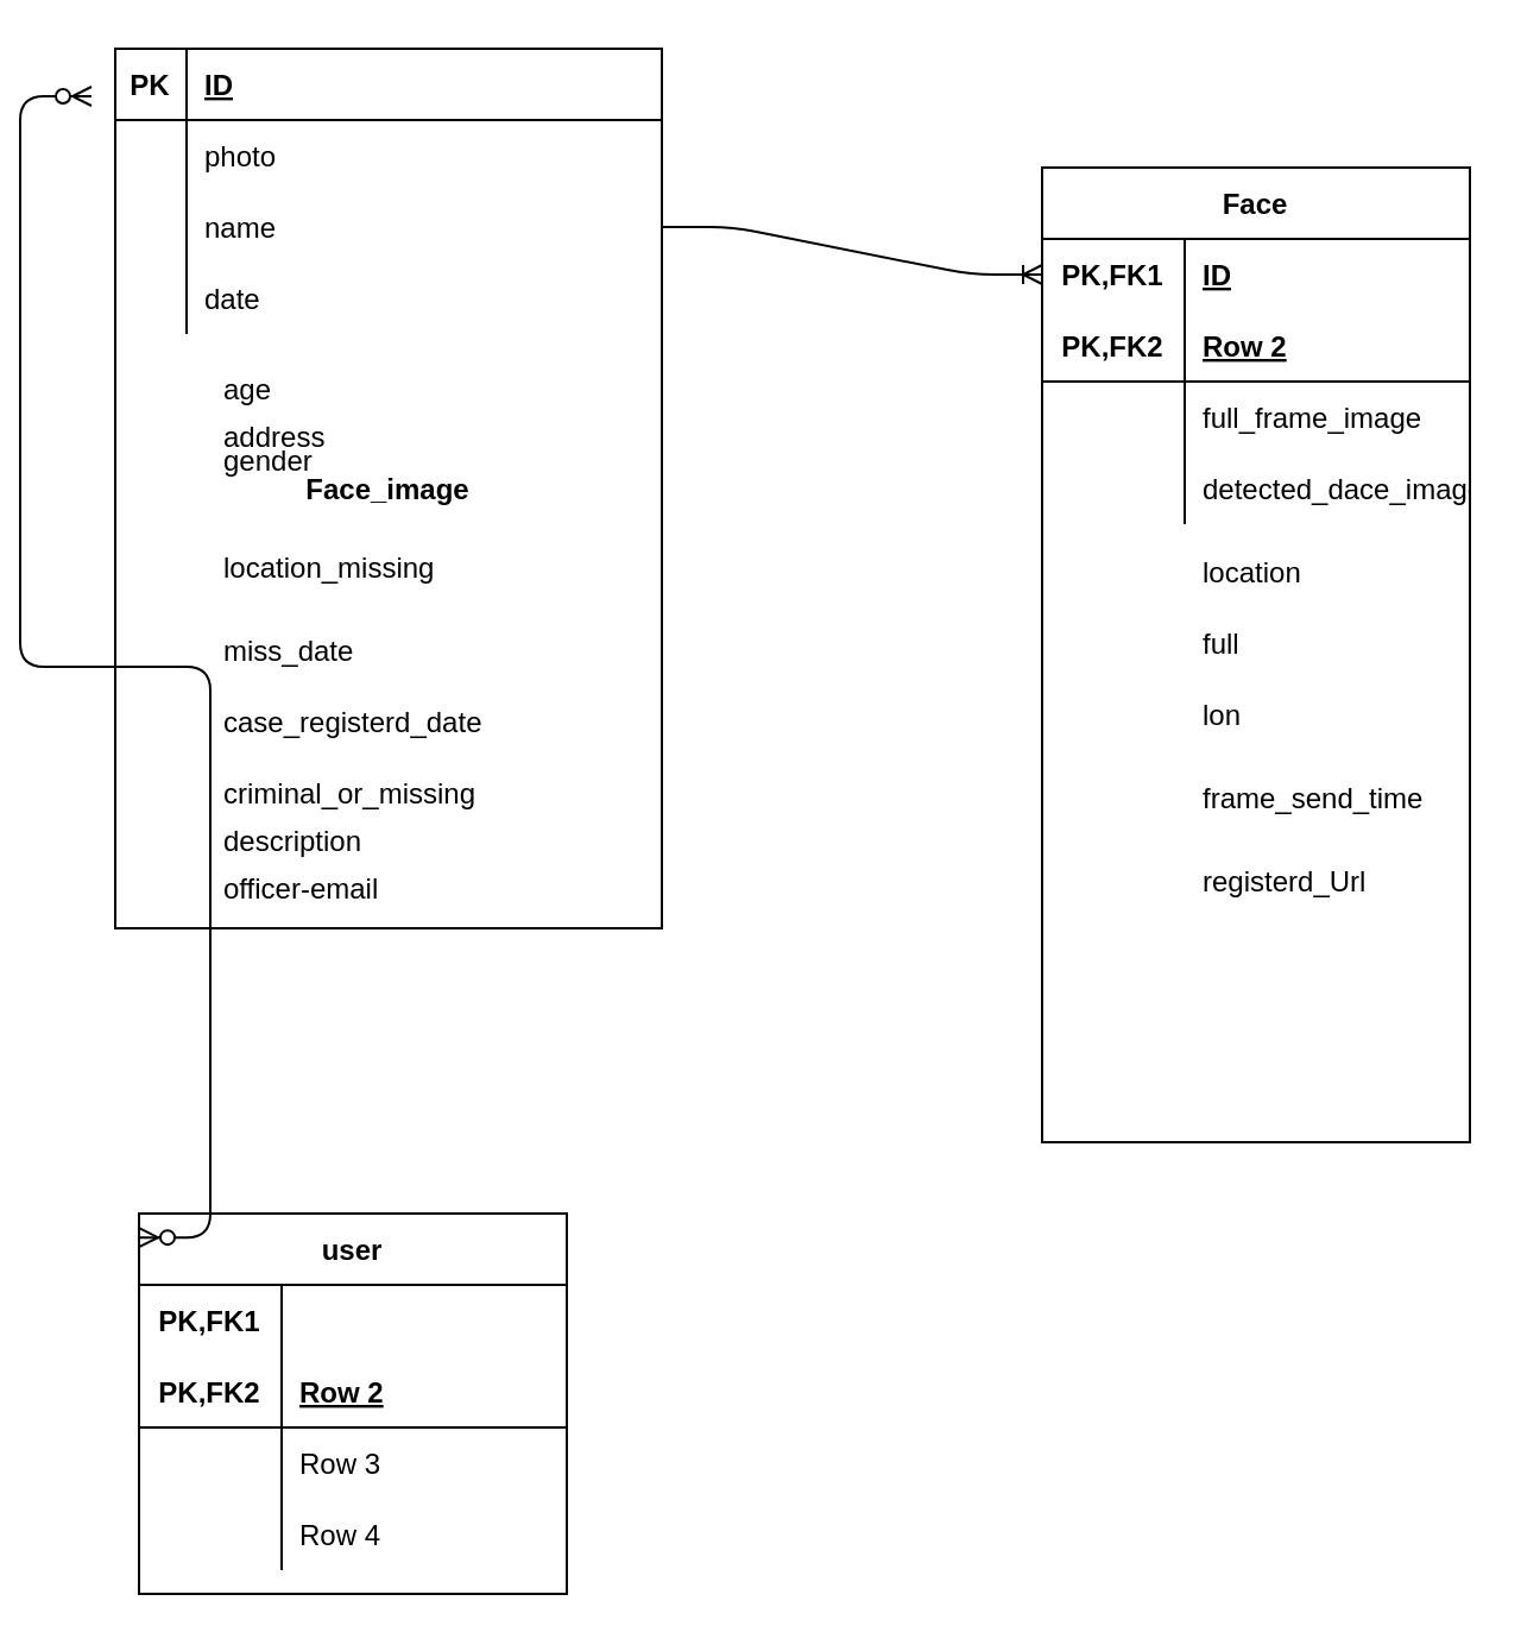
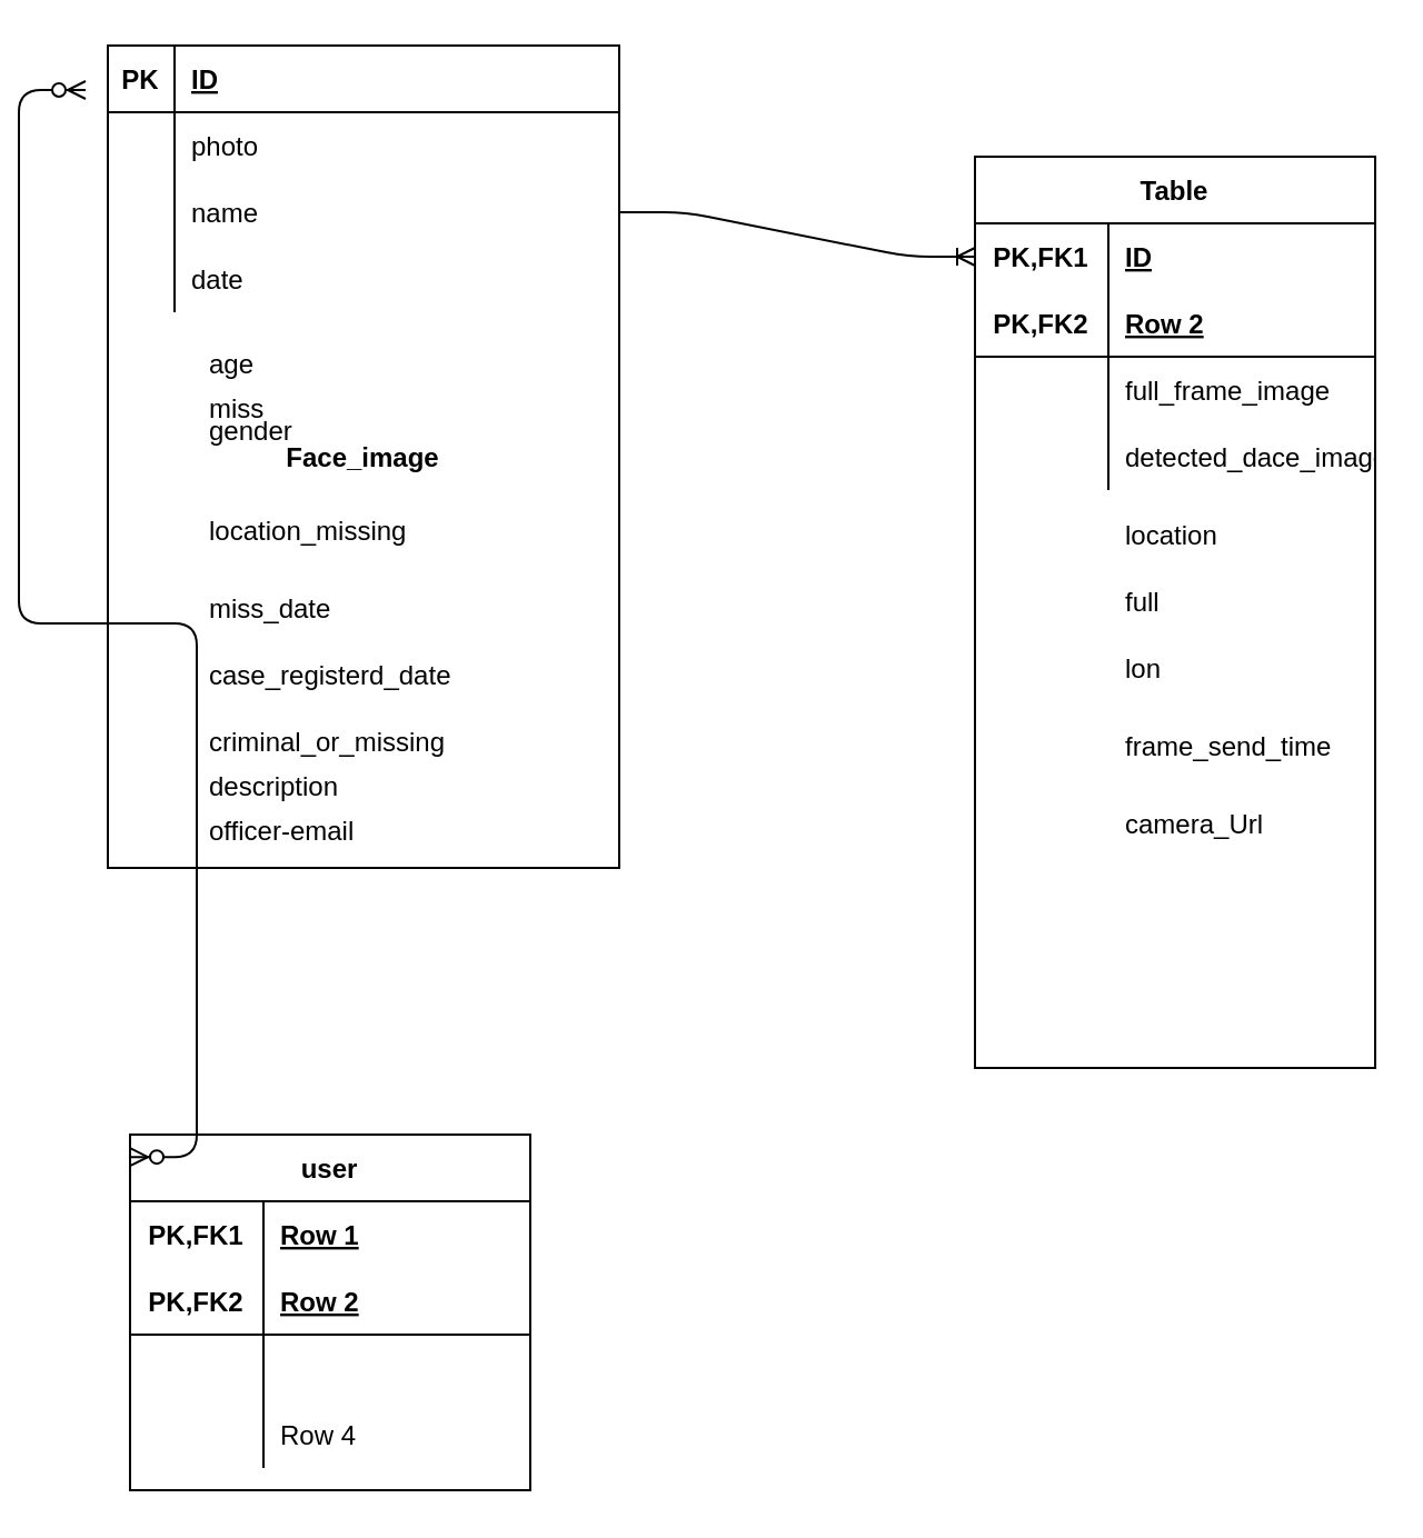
  <mxCell id="0" />
  <mxCell id="1" parent="0" />
  <mxCell id="2" value="Face_image" style="shape=table;startSize=0;container=1;collapsible=1;childLayout=tableLayout;fixedRows=1;rowLines=0;fontStyle=1;align=center;resizeLast=1;" vertex="1" parent="1"><mxGeometry x="30" y="20" width="230" height="370" as="geometry" /></mxCell>
  <mxCell id="3" value="" style="shape=partialRectangle;collapsible=0;dropTarget=0;pointerEvents=0;fillColor=none;top=0;left=0;bottom=1;right=0;points=[[0,0.5],[1,0.5]];portConstraint=eastwest;" vertex="1" parent="2"><mxGeometry width="230" height="30" as="geometry" /></mxCell>
  <mxCell id="4" value="PK" style="shape=partialRectangle;connectable=0;fillColor=none;top=0;left=0;bottom=0;right=0;fontStyle=1;overflow=hidden;" vertex="1" parent="3"><mxGeometry width="30" height="30" as="geometry" /></mxCell>
  <mxCell id="5" value="ID" style="shape=partialRectangle;connectable=0;fillColor=none;top=0;left=0;bottom=0;right=0;align=left;spacingLeft=6;fontStyle=5;overflow=hidden;" vertex="1" parent="3"><mxGeometry x="30" width="200" height="30" as="geometry" /></mxCell>
  <mxCell id="6" value="" style="shape=partialRectangle;collapsible=0;dropTarget=0;pointerEvents=0;fillColor=none;top=0;left=0;bottom=0;right=0;points=[[0,0.5],[1,0.5]];portConstraint=eastwest;" vertex="1" parent="2"><mxGeometry y="30" width="230" height="30" as="geometry" /></mxCell>
  <mxCell id="7" value="" style="shape=partialRectangle;connectable=0;fillColor=none;top=0;left=0;bottom=0;right=0;editable=1;overflow=hidden;" vertex="1" parent="6"><mxGeometry width="30" height="30" as="geometry" /></mxCell>
  <mxCell id="8" value="photo" style="shape=partialRectangle;connectable=0;fillColor=none;top=0;left=0;bottom=0;right=0;align=left;spacingLeft=6;overflow=hidden;" vertex="1" parent="6"><mxGeometry x="30" width="200" height="30" as="geometry" /></mxCell>
  <mxCell id="9" value="" style="shape=partialRectangle;collapsible=0;dropTarget=0;pointerEvents=0;fillColor=none;top=0;left=0;bottom=0;right=0;points=[[0,0.5],[1,0.5]];portConstraint=eastwest;" vertex="1" parent="2"><mxGeometry y="60" width="230" height="30" as="geometry" /></mxCell>
  <mxCell id="10" value="" style="shape=partialRectangle;connectable=0;fillColor=none;top=0;left=0;bottom=0;right=0;editable=1;overflow=hidden;" vertex="1" parent="9"><mxGeometry width="30" height="30" as="geometry" /></mxCell>
  <mxCell id="11" value="name" style="shape=partialRectangle;connectable=0;fillColor=none;top=0;left=0;bottom=0;right=0;align=left;spacingLeft=6;overflow=hidden;" vertex="1" parent="9"><mxGeometry x="30" width="200" height="30" as="geometry" /></mxCell>
  <mxCell id="12" value="" style="shape=partialRectangle;collapsible=0;dropTarget=0;pointerEvents=0;fillColor=none;top=0;left=0;bottom=0;right=0;points=[[0,0.5],[1,0.5]];portConstraint=eastwest;" vertex="1" parent="2"><mxGeometry y="90" width="230" height="30" as="geometry" /></mxCell>
  <mxCell id="13" value="" style="shape=partialRectangle;connectable=0;fillColor=none;top=0;left=0;bottom=0;right=0;editable=1;overflow=hidden;" vertex="1" parent="12"><mxGeometry width="30" height="30" as="geometry" /></mxCell>
  <mxCell id="14" value="date" style="shape=partialRectangle;connectable=0;fillColor=none;top=0;left=0;bottom=0;right=0;align=left;spacingLeft=6;overflow=hidden;" vertex="1" parent="12"><mxGeometry x="30" width="200" height="30" as="geometry" /></mxCell>
  <mxCell id="15" value="age" style="text;strokeColor=none;fillColor=none;spacingLeft=4;spacingRight=4;overflow=hidden;rotatable=0;points=[[0,0.5],[1,0.5]];portConstraint=eastwest;fontSize=12;" vertex="1" parent="1"><mxGeometry x="70" y="150" width="150" height="30" as="geometry" /></mxCell>
  <mxCell id="16" value="criminal_or_missing" style="text;strokeColor=none;fillColor=none;spacingLeft=4;spacingRight=4;overflow=hidden;rotatable=0;points=[[0,0.5],[1,0.5]];portConstraint=eastwest;fontSize=12;" vertex="1" parent="1"><mxGeometry x="70" y="320" width="150" height="30" as="geometry" /></mxCell>
  <mxCell id="17" value="description" style="text;strokeColor=none;fillColor=none;spacingLeft=4;spacingRight=4;overflow=hidden;rotatable=0;points=[[0,0.5],[1,0.5]];portConstraint=eastwest;fontSize=12;" vertex="1" parent="1"><mxGeometry x="70" y="340" width="150" height="30" as="geometry" /></mxCell>
  <mxCell id="18" value="gender" style="text;strokeColor=none;fillColor=none;spacingLeft=4;spacingRight=4;overflow=hidden;rotatable=0;points=[[0,0.5],[1,0.5]];portConstraint=eastwest;fontSize=12;" vertex="1" parent="1"><mxGeometry x="70" y="180" width="150" height="30" as="geometry" /></mxCell>
  <mxCell id="19" value="miss_date" style="text;strokeColor=none;fillColor=none;spacingLeft=4;spacingRight=4;overflow=hidden;rotatable=0;points=[[0,0.5],[1,0.5]];portConstraint=eastwest;fontSize=12;" vertex="1" parent="1"><mxGeometry x="70" y="260" width="150" height="30" as="geometry" /></mxCell>
  <mxCell id="20" value="case_registerd_date" style="text;strokeColor=none;fillColor=none;spacingLeft=4;spacingRight=4;overflow=hidden;rotatable=0;points=[[0,0.5],[1,0.5]];portConstraint=eastwest;fontSize=12;" vertex="1" parent="1"><mxGeometry x="70" y="290" width="150" height="30" as="geometry" /></mxCell>
- <mxCell id="21" value="address" style="text;strokeColor=none;fillColor=none;spacingLeft=4;spacingRight=4;overflow=hidden;rotatable=0;points=[[0,0.5],[1,0.5]];portConstraint=eastwest;fontSize=12;" vertex="1" parent="1"><mxGeometry x="70" y="170" width="150" height="20" as="geometry" /></mxCell>
+ <mxCell id="21" value="miss" style="text;strokeColor=none;fillColor=none;spacingLeft=4;spacingRight=4;overflow=hidden;rotatable=0;points=[[0,0.5],[1,0.5]];portConstraint=eastwest;fontSize=12;" vertex="1" parent="1"><mxGeometry x="70" y="170" width="150" height="20" as="geometry" /></mxCell>
  <mxCell id="22" value="location_missing" style="text;strokeColor=none;fillColor=none;spacingLeft=4;spacingRight=4;overflow=hidden;rotatable=0;points=[[0,0.5],[1,0.5]];portConstraint=eastwest;fontSize=12;" vertex="1" parent="1"><mxGeometry x="70" y="225" width="150" height="30" as="geometry" /></mxCell>
- <mxCell id="23" value="Face" style="shape=table;startSize=30;container=1;collapsible=1;childLayout=tableLayout;fixedRows=1;rowLines=0;fontStyle=1;align=center;resizeLast=1;" vertex="1" parent="1"><mxGeometry x="420" y="70" width="180" height="410" as="geometry" /></mxCell>
+ <mxCell id="23" value="Table" style="shape=table;startSize=30;container=1;collapsible=1;childLayout=tableLayout;fixedRows=1;rowLines=0;fontStyle=1;align=center;resizeLast=1;" vertex="1" parent="1"><mxGeometry x="420" y="70" width="180" height="410" as="geometry" /></mxCell>
  <mxCell id="24" value="" style="shape=partialRectangle;collapsible=0;dropTarget=0;pointerEvents=0;fillColor=none;top=0;left=0;bottom=0;right=0;points=[[0,0.5],[1,0.5]];portConstraint=eastwest;" vertex="1" parent="23"><mxGeometry y="30" width="180" height="30" as="geometry" /></mxCell>
  <mxCell id="25" value="PK,FK1" style="shape=partialRectangle;connectable=0;fillColor=none;top=0;left=0;bottom=0;right=0;fontStyle=1;overflow=hidden;" vertex="1" parent="24"><mxGeometry width="60" height="30" as="geometry" /></mxCell>
  <mxCell id="26" value="ID" style="shape=partialRectangle;connectable=0;fillColor=none;top=0;left=0;bottom=0;right=0;align=left;spacingLeft=6;fontStyle=5;overflow=hidden;" vertex="1" parent="24"><mxGeometry x="60" width="120" height="30" as="geometry" /></mxCell>
  <mxCell id="27" value="" style="shape=partialRectangle;collapsible=0;dropTarget=0;pointerEvents=0;fillColor=none;top=0;left=0;bottom=1;right=0;points=[[0,0.5],[1,0.5]];portConstraint=eastwest;" vertex="1" parent="23"><mxGeometry y="60" width="180" height="30" as="geometry" /></mxCell>
  <mxCell id="28" value="PK,FK2" style="shape=partialRectangle;connectable=0;fillColor=none;top=0;left=0;bottom=0;right=0;fontStyle=1;overflow=hidden;" vertex="1" parent="27"><mxGeometry width="60" height="30" as="geometry" /></mxCell>
  <mxCell id="29" value="Row 2" style="shape=partialRectangle;connectable=0;fillColor=none;top=0;left=0;bottom=0;right=0;align=left;spacingLeft=6;fontStyle=5;overflow=hidden;" vertex="1" parent="27"><mxGeometry x="60" width="120" height="30" as="geometry" /></mxCell>
  <mxCell id="30" value="" style="shape=partialRectangle;collapsible=0;dropTarget=0;pointerEvents=0;fillColor=none;top=0;left=0;bottom=0;right=0;points=[[0,0.5],[1,0.5]];portConstraint=eastwest;" vertex="1" parent="23"><mxGeometry y="90" width="180" height="30" as="geometry" /></mxCell>
  <mxCell id="31" value="" style="shape=partialRectangle;connectable=0;fillColor=none;top=0;left=0;bottom=0;right=0;editable=1;overflow=hidden;" vertex="1" parent="30"><mxGeometry width="60" height="30" as="geometry" /></mxCell>
  <mxCell id="32" value="full_frame_image" style="shape=partialRectangle;connectable=0;fillColor=none;top=0;left=0;bottom=0;right=0;align=left;spacingLeft=6;overflow=hidden;" vertex="1" parent="30"><mxGeometry x="60" width="120" height="30" as="geometry" /></mxCell>
  <mxCell id="33" value="" style="shape=partialRectangle;collapsible=0;dropTarget=0;pointerEvents=0;fillColor=none;top=0;left=0;bottom=0;right=0;points=[[0,0.5],[1,0.5]];portConstraint=eastwest;" vertex="1" parent="23"><mxGeometry y="120" width="180" height="30" as="geometry" /></mxCell>
  <mxCell id="34" value="" style="shape=partialRectangle;connectable=0;fillColor=none;top=0;left=0;bottom=0;right=0;editable=1;overflow=hidden;" vertex="1" parent="33"><mxGeometry width="60" height="30" as="geometry" /></mxCell>
  <mxCell id="35" value="detected_dace_image" style="shape=partialRectangle;connectable=0;fillColor=none;top=0;left=0;bottom=0;right=0;align=left;spacingLeft=6;overflow=hidden;" vertex="1" parent="33"><mxGeometry x="60" width="120" height="30" as="geometry" /></mxCell>
  <mxCell id="36" value="" style="shape=partialRectangle;collapsible=0;dropTarget=0;pointerEvents=0;fillColor=none;top=0;left=0;bottom=0;right=0;points=[[0,0.5],[1,0.5]];portConstraint=eastwest;" vertex="1" parent="1"><mxGeometry x="420" y="220" width="180" height="40" as="geometry" /></mxCell>
  <mxCell id="37" value="" style="shape=partialRectangle;connectable=0;fillColor=none;top=0;left=0;bottom=0;right=0;editable=1;overflow=hidden;" vertex="1" parent="36"><mxGeometry width="60" height="40" as="geometry" /></mxCell>
  <mxCell id="38" value="location" style="shape=partialRectangle;connectable=0;fillColor=none;top=0;left=0;bottom=0;right=0;align=left;spacingLeft=6;overflow=hidden;" vertex="1" parent="36"><mxGeometry x="60" width="120" height="40" as="geometry" /></mxCell>
  <mxCell id="39" value="" style="shape=partialRectangle;collapsible=0;dropTarget=0;pointerEvents=0;fillColor=none;top=0;left=0;bottom=0;right=0;points=[[0,0.5],[1,0.5]];portConstraint=eastwest;" vertex="1" parent="1"><mxGeometry x="420" y="250" width="180" height="40" as="geometry" /></mxCell>
  <mxCell id="40" value="" style="shape=partialRectangle;connectable=0;fillColor=none;top=0;left=0;bottom=0;right=0;editable=1;overflow=hidden;" vertex="1" parent="39"><mxGeometry width="60" height="40" as="geometry" /></mxCell>
  <mxCell id="41" value="full" style="shape=partialRectangle;connectable=0;fillColor=none;top=0;left=0;bottom=0;right=0;align=left;spacingLeft=6;overflow=hidden;" vertex="1" parent="39"><mxGeometry x="60" width="120" height="40" as="geometry" /></mxCell>
  <mxCell id="42" value="" style="shape=partialRectangle;collapsible=0;dropTarget=0;pointerEvents=0;fillColor=none;top=0;left=0;bottom=0;right=0;points=[[0,0.5],[1,0.5]];portConstraint=eastwest;" vertex="1" parent="1"><mxGeometry x="420" y="280" width="180" height="40" as="geometry" /></mxCell>
  <mxCell id="43" value="" style="shape=partialRectangle;connectable=0;fillColor=none;top=0;left=0;bottom=0;right=0;editable=1;overflow=hidden;" vertex="1" parent="42"><mxGeometry width="60" height="40" as="geometry" /></mxCell>
  <mxCell id="44" value="lon" style="shape=partialRectangle;connectable=0;fillColor=none;top=0;left=0;bottom=0;right=0;align=left;spacingLeft=6;overflow=hidden;" vertex="1" parent="42"><mxGeometry x="60" width="120" height="40" as="geometry" /></mxCell>
  <mxCell id="45" value="" style="shape=partialRectangle;collapsible=0;dropTarget=0;pointerEvents=0;fillColor=none;top=0;left=0;bottom=0;right=0;points=[[0,0.5],[1,0.5]];portConstraint=eastwest;" vertex="1" parent="1"><mxGeometry x="420" y="315" width="180" height="40" as="geometry" /></mxCell>
  <mxCell id="46" value="" style="shape=partialRectangle;connectable=0;fillColor=none;top=0;left=0;bottom=0;right=0;editable=1;overflow=hidden;" vertex="1" parent="45"><mxGeometry width="60" height="40" as="geometry" /></mxCell>
  <mxCell id="47" value="frame_send_time" style="shape=partialRectangle;connectable=0;fillColor=none;top=0;left=0;bottom=0;right=0;align=left;spacingLeft=6;overflow=hidden;" vertex="1" parent="45"><mxGeometry x="60" width="120" height="40" as="geometry" /></mxCell>
  <mxCell id="48" value="officer-email" style="text;strokeColor=none;fillColor=none;spacingLeft=4;spacingRight=4;overflow=hidden;rotatable=0;points=[[0,0.5],[1,0.5]];portConstraint=eastwest;fontSize=12;" vertex="1" parent="1"><mxGeometry x="70" y="360" width="150" height="30" as="geometry" /></mxCell>
  <mxCell id="49" value="" style="edgeStyle=entityRelationEdgeStyle;fontSize=12;html=1;endArrow=ERoneToMany;entryX=0;entryY=0.5;entryDx=0;entryDy=0;exitX=1;exitY=0.5;exitDx=0;exitDy=0;" edge="1" parent="1" source="9" target="24"><mxGeometry width="100" height="100" relative="1" as="geometry"><mxPoint x="80" y="250" as="sourcePoint" /><mxPoint x="180" y="150" as="targetPoint" /></mxGeometry></mxCell>
  <mxCell id="50" value="" style="shape=partialRectangle;collapsible=0;dropTarget=0;pointerEvents=0;fillColor=none;top=0;left=0;bottom=0;right=0;points=[[0,0.5],[1,0.5]];portConstraint=eastwest;" vertex="1" parent="1"><mxGeometry x="420" y="350" width="180" height="40" as="geometry" /></mxCell>
  <mxCell id="51" value="" style="shape=partialRectangle;connectable=0;fillColor=none;top=0;left=0;bottom=0;right=0;editable=1;overflow=hidden;" vertex="1" parent="50"><mxGeometry width="60" height="40" as="geometry" /></mxCell>
- <mxCell id="52" value="registerd_Url" style="shape=partialRectangle;connectable=0;fillColor=none;top=0;left=0;bottom=0;right=0;align=left;spacingLeft=6;overflow=hidden;" vertex="1" parent="50"><mxGeometry x="60" width="120" height="40" as="geometry" /></mxCell>
+ <mxCell id="52" value="camera_Url" style="shape=partialRectangle;connectable=0;fillColor=none;top=0;left=0;bottom=0;right=0;align=left;spacingLeft=6;overflow=hidden;" vertex="1" parent="50"><mxGeometry x="60" width="120" height="40" as="geometry" /></mxCell>
  <mxCell id="53" value="user" style="shape=table;startSize=30;container=1;collapsible=1;childLayout=tableLayout;fixedRows=1;rowLines=0;fontStyle=1;align=center;resizeLast=1;" vertex="1" parent="1"><mxGeometry x="40" y="510" width="180" height="160" as="geometry" /></mxCell>
  <mxCell id="54" value="" style="shape=partialRectangle;collapsible=0;dropTarget=0;pointerEvents=0;fillColor=none;top=0;left=0;bottom=0;right=0;points=[[0,0.5],[1,0.5]];portConstraint=eastwest;" vertex="1" parent="53"><mxGeometry y="30" width="180" height="30" as="geometry" /></mxCell>
  <mxCell id="55" value="PK,FK1" style="shape=partialRectangle;connectable=0;fillColor=none;top=0;left=0;bottom=0;right=0;fontStyle=1;overflow=hidden;" vertex="1" parent="54"><mxGeometry width="60" height="30" as="geometry" /></mxCell>
+ <mxCell id="56" value="Row 1" style="shape=partialRectangle;connectable=0;fillColor=none;top=0;left=0;bottom=0;right=0;align=left;spacingLeft=6;fontStyle=5;overflow=hidden;" vertex="1" parent="54"><mxGeometry x="60" width="120" height="30" as="geometry" /></mxCell>
  <mxCell id="57" value="" style="shape=partialRectangle;collapsible=0;dropTarget=0;pointerEvents=0;fillColor=none;top=0;left=0;bottom=1;right=0;points=[[0,0.5],[1,0.5]];portConstraint=eastwest;" vertex="1" parent="53"><mxGeometry y="60" width="180" height="30" as="geometry" /></mxCell>
  <mxCell id="58" value="PK,FK2" style="shape=partialRectangle;connectable=0;fillColor=none;top=0;left=0;bottom=0;right=0;fontStyle=1;overflow=hidden;" vertex="1" parent="57"><mxGeometry width="60" height="30" as="geometry" /></mxCell>
  <mxCell id="59" value="Row 2" style="shape=partialRectangle;connectable=0;fillColor=none;top=0;left=0;bottom=0;right=0;align=left;spacingLeft=6;fontStyle=5;overflow=hidden;" vertex="1" parent="57"><mxGeometry x="60" width="120" height="30" as="geometry" /></mxCell>
  <mxCell id="60" value="" style="shape=partialRectangle;collapsible=0;dropTarget=0;pointerEvents=0;fillColor=none;top=0;left=0;bottom=0;right=0;points=[[0,0.5],[1,0.5]];portConstraint=eastwest;" vertex="1" parent="53"><mxGeometry y="90" width="180" height="30" as="geometry" /></mxCell>
  <mxCell id="61" value="" style="shape=partialRectangle;connectable=0;fillColor=none;top=0;left=0;bottom=0;right=0;editable=1;overflow=hidden;" vertex="1" parent="60"><mxGeometry width="60" height="30" as="geometry" /></mxCell>
- <mxCell id="62" value="Row 3" style="shape=partialRectangle;connectable=0;fillColor=none;top=0;left=0;bottom=0;right=0;align=left;spacingLeft=6;overflow=hidden;" vertex="1" parent="60"><mxGeometry x="60" width="120" height="30" as="geometry" /></mxCell>
  <mxCell id="63" value="" style="shape=partialRectangle;collapsible=0;dropTarget=0;pointerEvents=0;fillColor=none;top=0;left=0;bottom=0;right=0;points=[[0,0.5],[1,0.5]];portConstraint=eastwest;" vertex="1" parent="53"><mxGeometry y="120" width="180" height="30" as="geometry" /></mxCell>
  <mxCell id="64" value="" style="shape=partialRectangle;connectable=0;fillColor=none;top=0;left=0;bottom=0;right=0;editable=1;overflow=hidden;" vertex="1" parent="63"><mxGeometry width="60" height="30" as="geometry" /></mxCell>
  <mxCell id="65" value="Row 4" style="shape=partialRectangle;connectable=0;fillColor=none;top=0;left=0;bottom=0;right=0;align=left;spacingLeft=6;overflow=hidden;" vertex="1" parent="63"><mxGeometry x="60" width="120" height="30" as="geometry" /></mxCell>
  <mxCell id="66" value="" style="edgeStyle=entityRelationEdgeStyle;fontSize=12;html=1;endArrow=ERzeroToMany;endFill=1;startArrow=ERzeroToMany;exitX=0;exitY=0.063;exitDx=0;exitDy=0;exitPerimeter=0;" edge="1" parent="1" source="53"><mxGeometry width="100" height="100" relative="1" as="geometry"><mxPoint x="-120" y="590" as="sourcePoint" /><mxPoint x="20" y="40" as="targetPoint" /></mxGeometry></mxCell>
